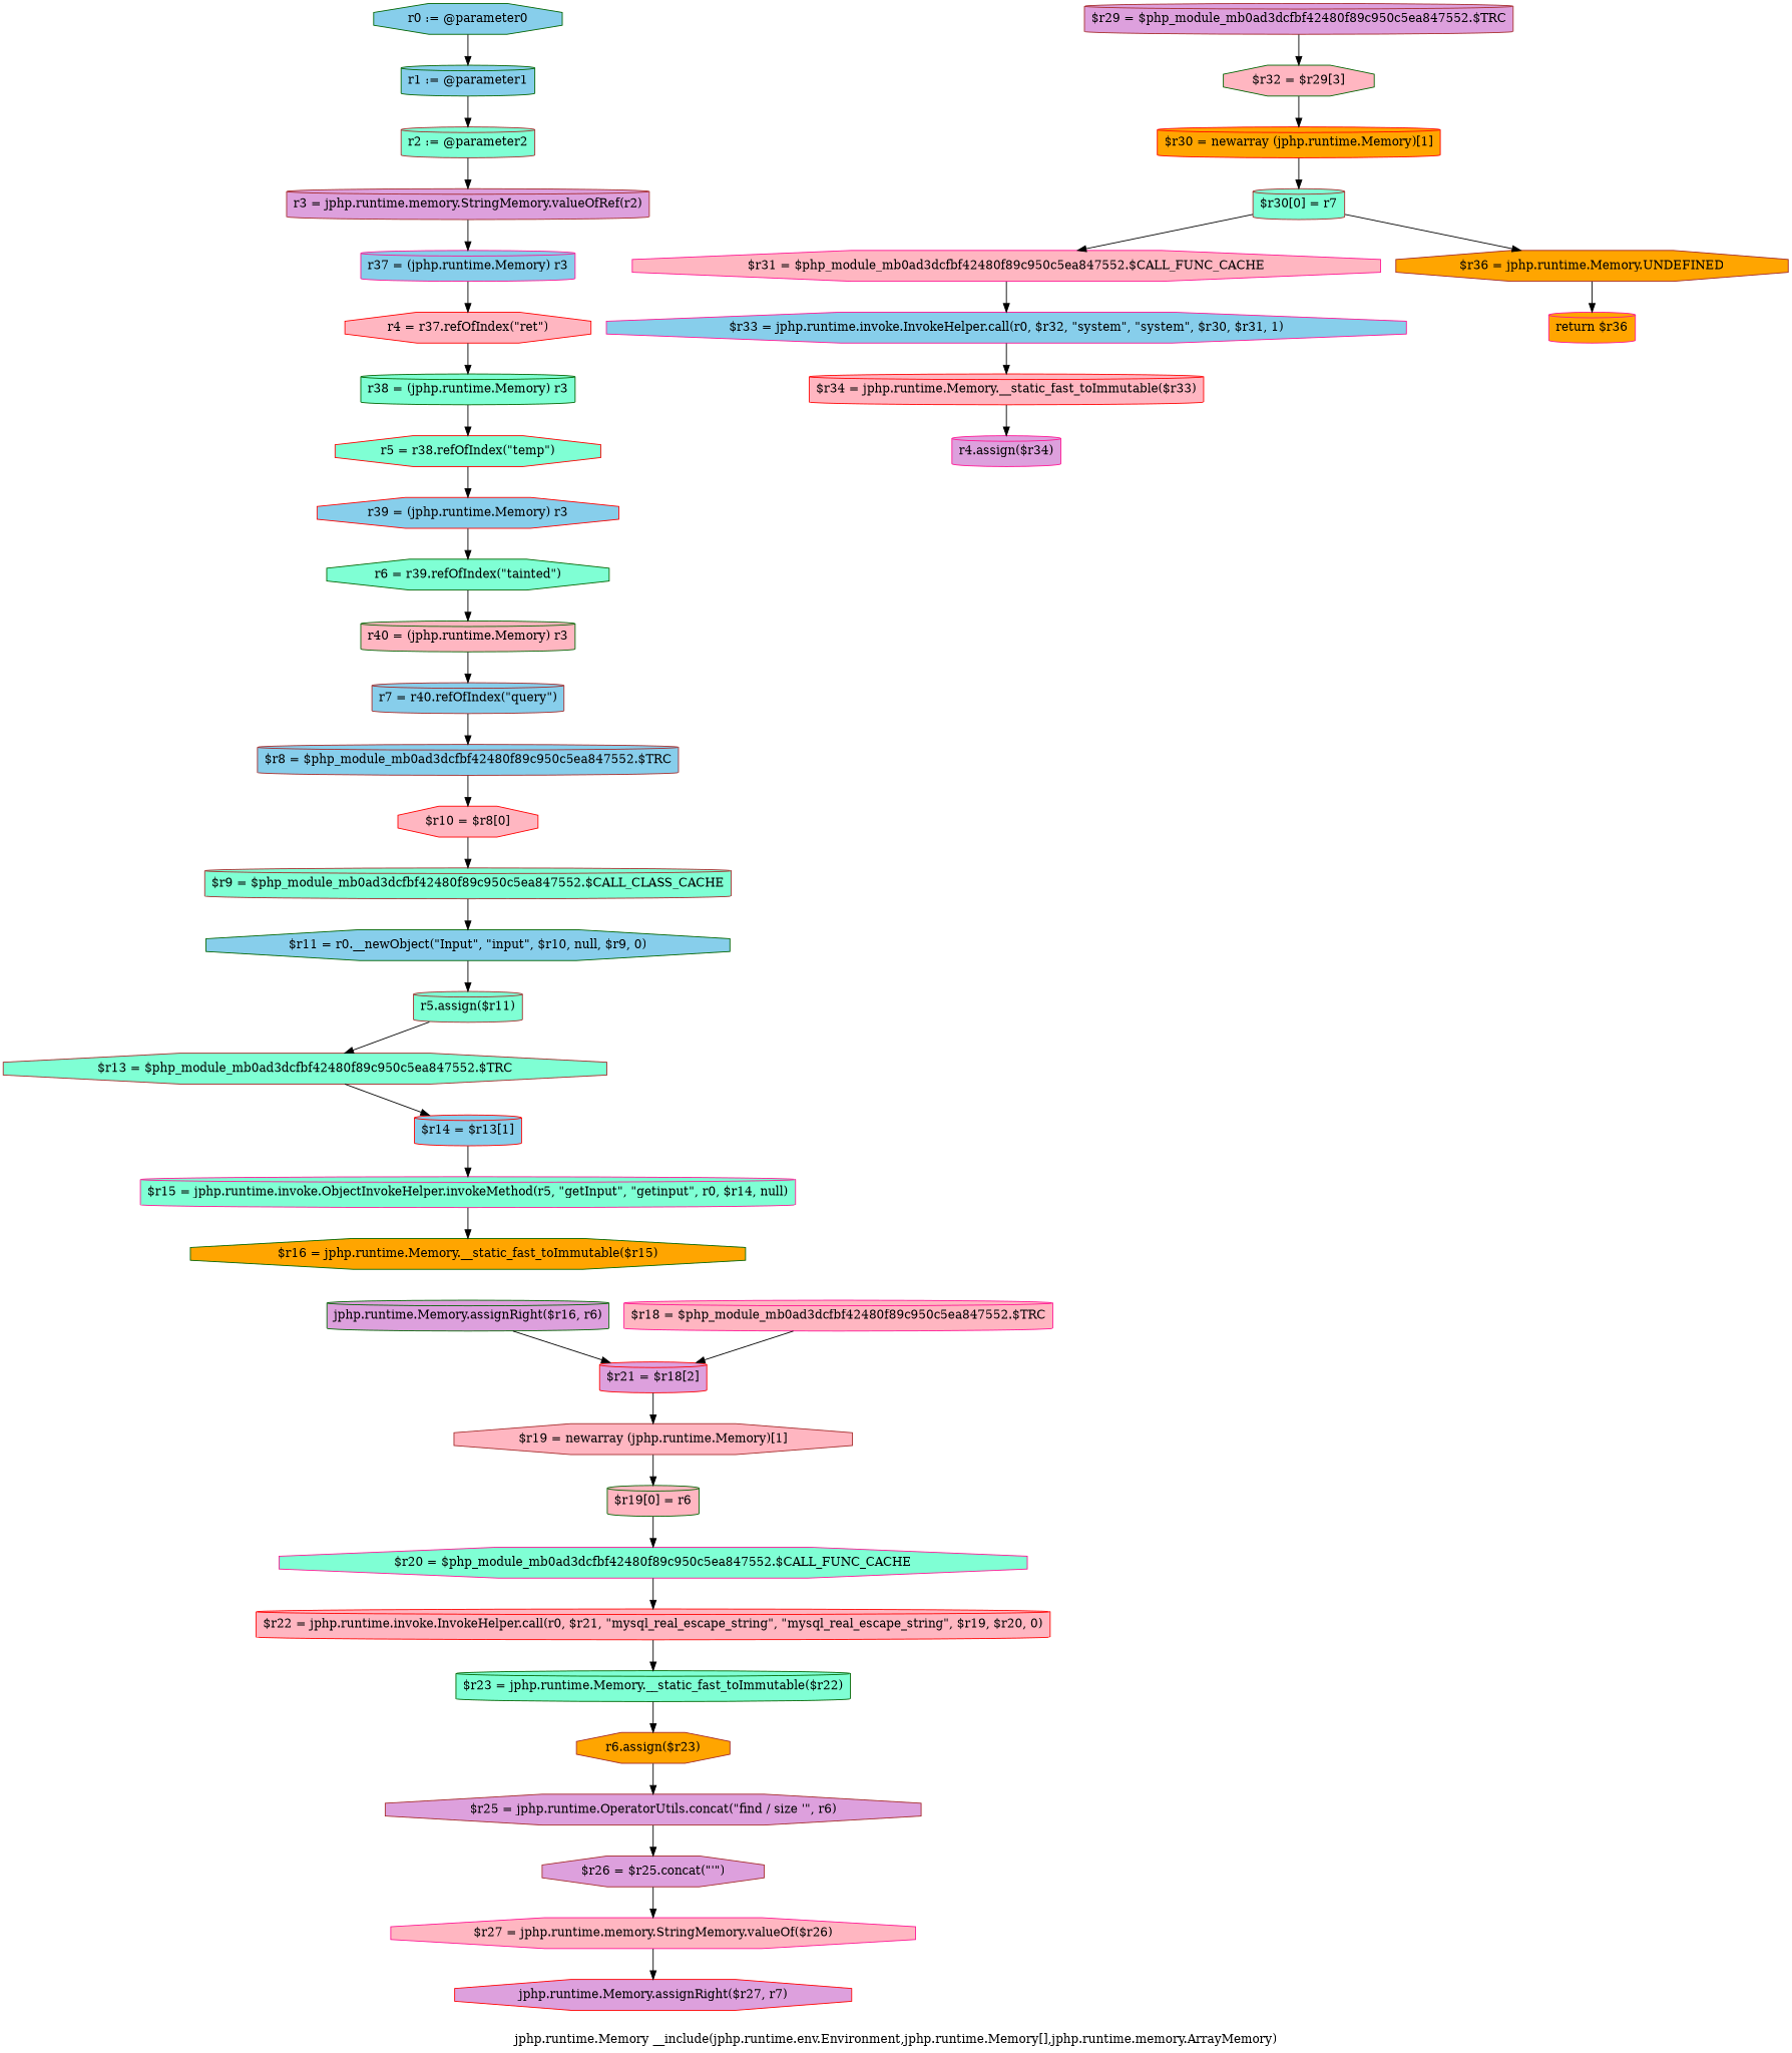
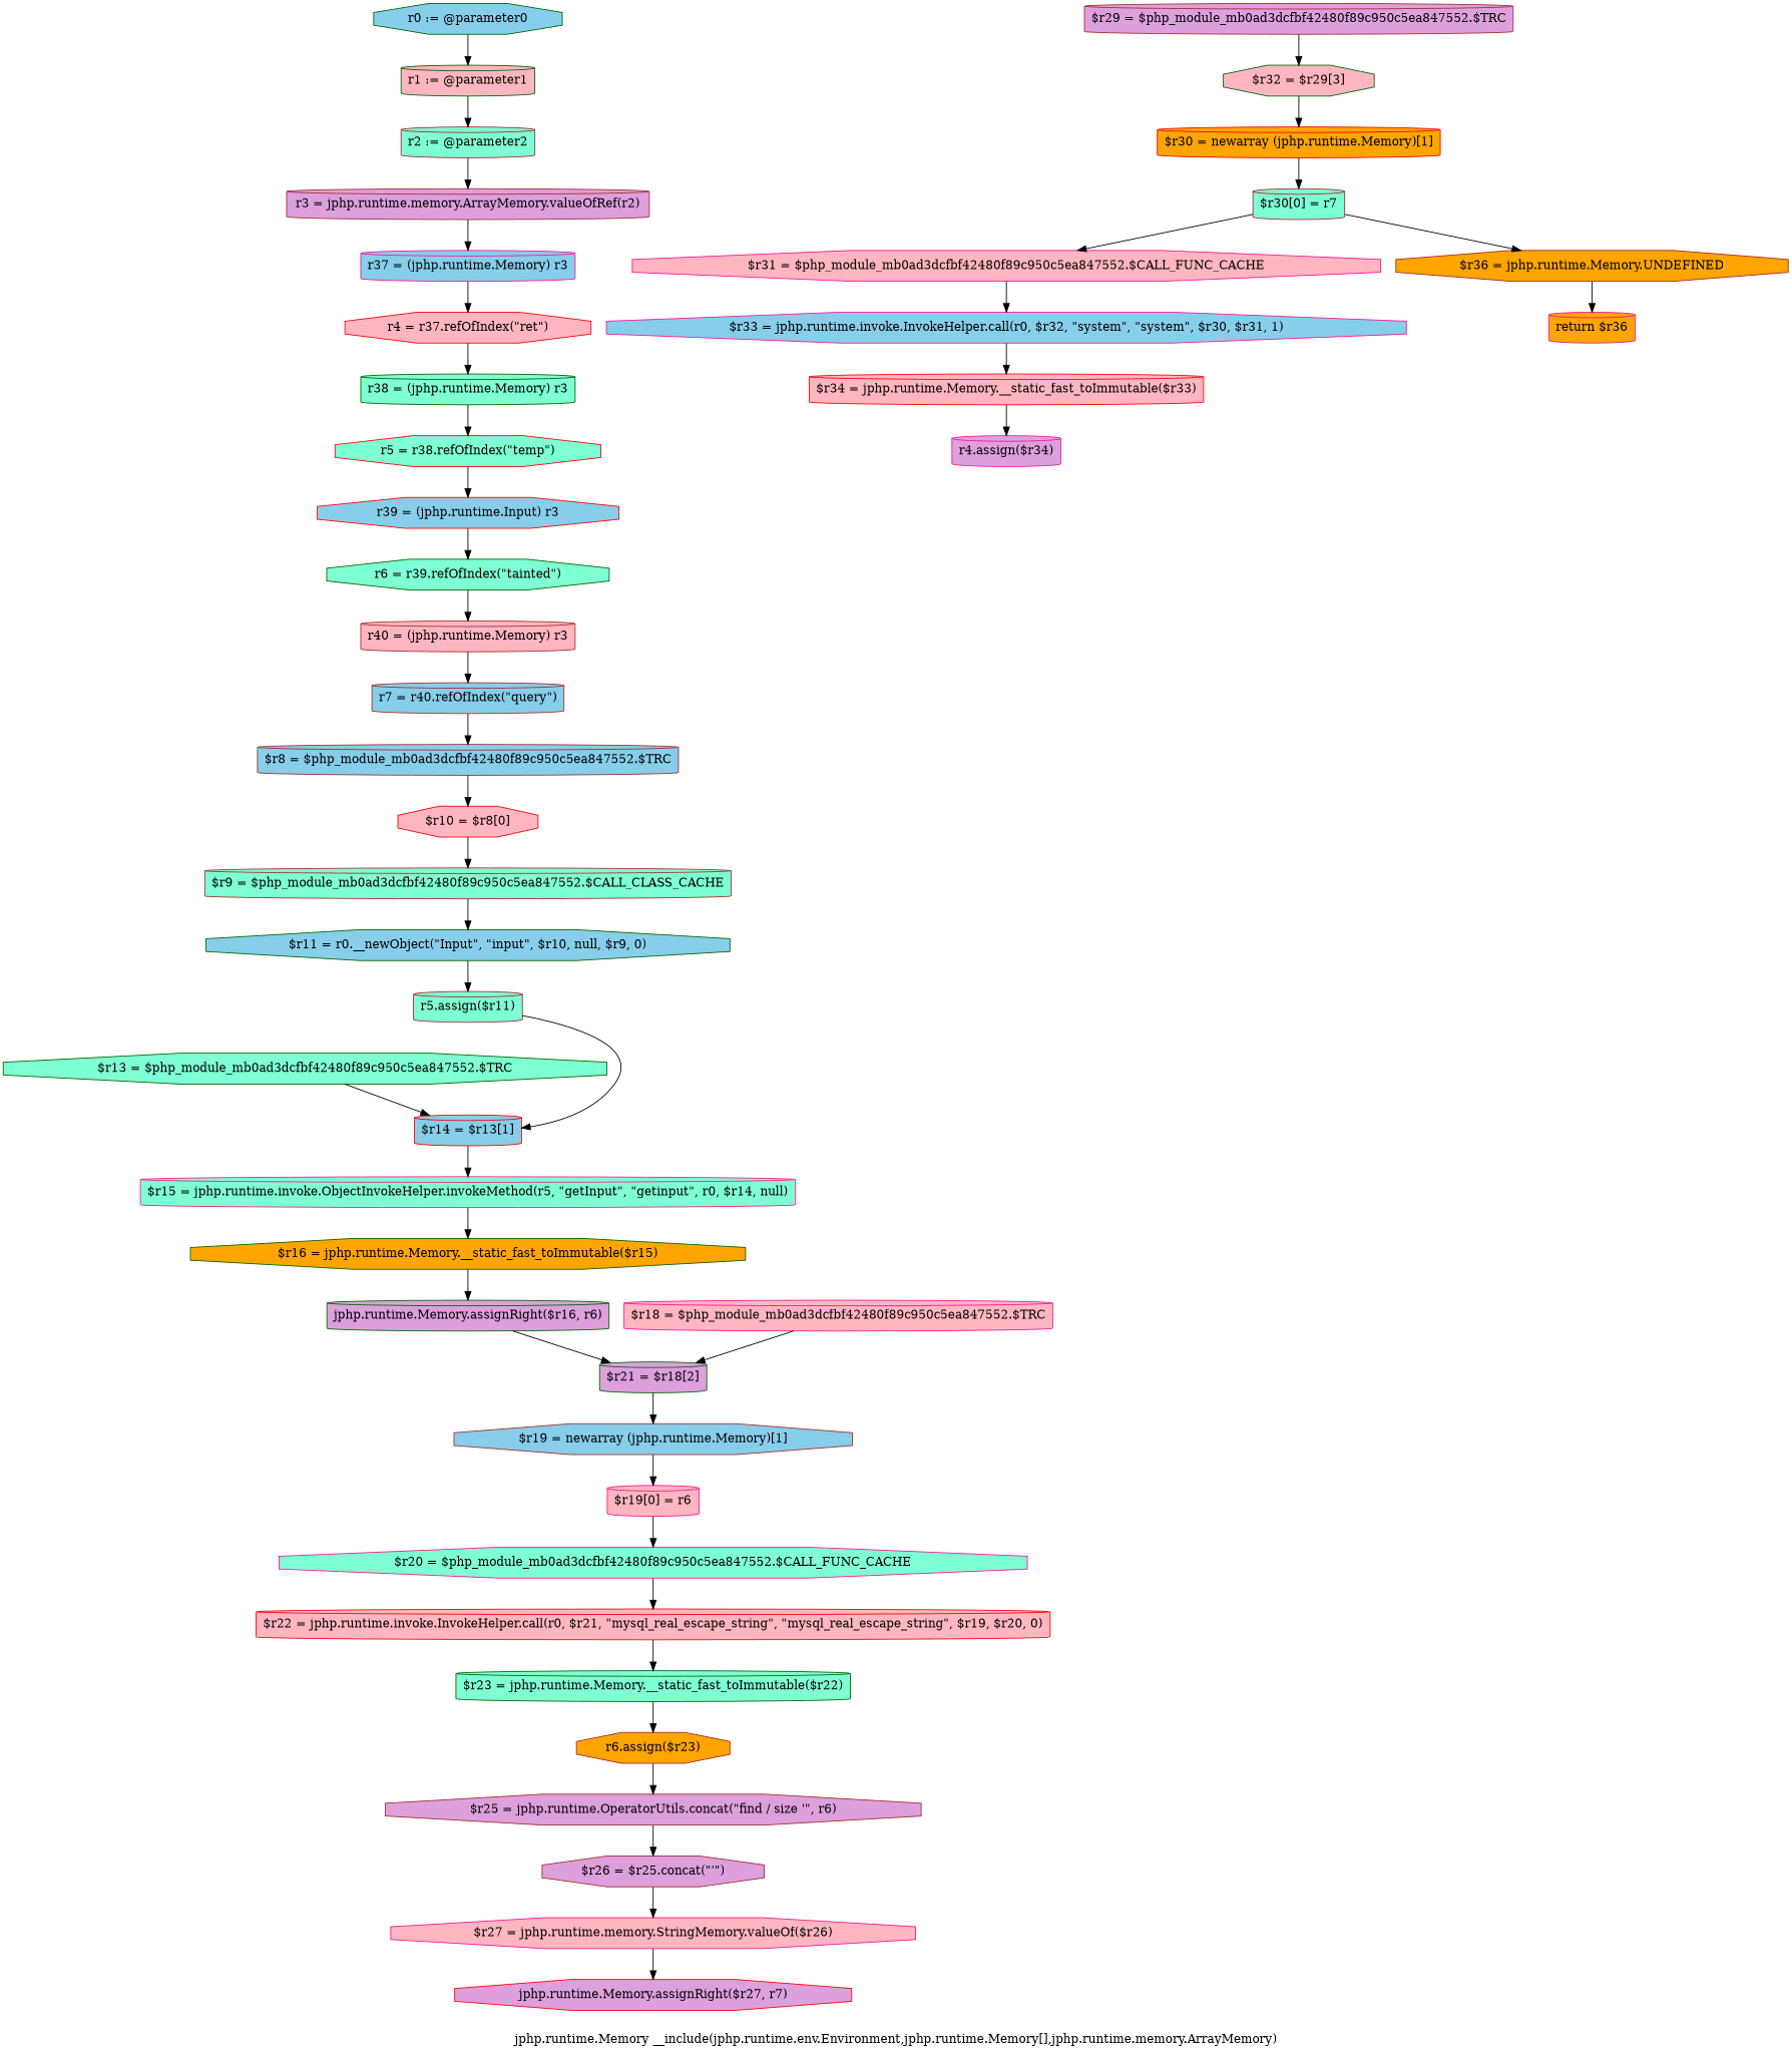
  digraph {
    label="jphp.runtime.Memory __include(jphp.runtime.env.Environment,jphp.runtime.Memory[],jphp.runtime.memory.ArrayMemory)"
    node [color=brown fillcolor=aquamarine shape=cylinder style=filled]
    n1 [color=darkgreen fillcolor=skyblue label="r0 := @parameter0" shape=octagon]
-   n2 [color=darkgreen fillcolor=skyblue label="r1 := @parameter1"]
+   n2 [color=darkgreen fillcolor=lightpink label="r1 := @parameter1"]
    n3 [label="r2 := @parameter2"]
-   n4 [fillcolor=plum label="r3 = jphp.runtime.memory.StringMemory.valueOfRef(r2)"]
+   n4 [fillcolor=plum label="r3 = jphp.runtime.memory.ArrayMemory.valueOfRef(r2)"]
    n5 [color=deeppink fillcolor=skyblue label="r37 = (jphp.runtime.Memory) r3"]
    n6 [color=red fillcolor=lightpink label="r4 = r37.refOfIndex(\"ret\")" shape=octagon]
    n7 [color=darkgreen label="r38 = (jphp.runtime.Memory) r3"]
    n8 [color=red label="r5 = r38.refOfIndex(\"temp\")" shape=octagon]
-   n9 [color=red fillcolor=skyblue label="r39 = (jphp.runtime.Memory) r3" shape=octagon]
+   n9 [color=red fillcolor=skyblue label="r39 = (jphp.runtime.Input) r3" shape=octagon]
    n10 [color=darkgreen label="r6 = r39.refOfIndex(\"tainted\")" shape=octagon]
-   n11 [color=darkgreen fillcolor=lightpink label="r40 = (jphp.runtime.Memory) r3"]
+   n11 [fillcolor=lightpink label="r40 = (jphp.runtime.Memory) r3"]
    n12 [fillcolor=skyblue label="r7 = r40.refOfIndex(\"query\")"]
    n13 [fillcolor=skyblue label="$r8 = $php_module_mb0ad3dcfbf42480f89c950c5ea847552.$TRC"]
    n14 [color=red fillcolor=lightpink label="$r10 = $r8[0]" shape=octagon]
    n15 [label="$r9 = $php_module_mb0ad3dcfbf42480f89c950c5ea847552.$CALL_CLASS_CACHE"]
    n16 [color=darkgreen fillcolor=skyblue label="$r11 = r0.__newObject(\"Input\", \"input\", $r10, null, $r9, 0)" shape=octagon]
    n17 [label="r5.assign($r11)"]
-   n18 [label="$r13 = $php_module_mb0ad3dcfbf42480f89c950c5ea847552.$TRC" shape=octagon]
+   n18 [color=darkgreen label="$r13 = $php_module_mb0ad3dcfbf42480f89c950c5ea847552.$TRC" shape=octagon]
    n19 [color=red fillcolor=skyblue label="$r14 = $r13[1]"]
    n20 [color=deeppink label="$r15 = jphp.runtime.invoke.ObjectInvokeHelper.invokeMethod(r5, \"getInput\", \"getinput\", r0, $r14, null)"]
    n21 [color=darkgreen fillcolor=orange label="$r16 = jphp.runtime.Memory.__static_fast_toImmutable($r15)" shape=octagon]
    n22 [color=darkgreen fillcolor=plum label="jphp.runtime.Memory.assignRight($r16, r6)"]
-   n23 [color=red fillcolor=plum label="$r21 = $r18[2]"]
+   n23 [color=darkgreen fillcolor=plum label="$r21 = $r18[2]"]
    n24 [color=deeppink fillcolor=lightpink label="$r18 = $php_module_mb0ad3dcfbf42480f89c950c5ea847552.$TRC"]
-   n25 [fillcolor=lightpink label="$r19 = newarray (jphp.runtime.Memory)[1]" shape=octagon]
-   n26 [color=darkgreen fillcolor=lightpink label="$r19[0] = r6"]
+   n25 [fillcolor=skyblue label="$r19 = newarray (jphp.runtime.Memory)[1]" shape=octagon]
+   n26 [color=deeppink fillcolor=lightpink label="$r19[0] = r6"]
    n27 [color=deeppink label="$r20 = $php_module_mb0ad3dcfbf42480f89c950c5ea847552.$CALL_FUNC_CACHE" shape=octagon]
    n28 [color=red fillcolor=lightpink label="$r22 = jphp.runtime.invoke.InvokeHelper.call(r0, $r21, \"mysql_real_escape_string\", \"mysql_real_escape_string\", $r19, $r20, 0)"]
    n29 [color=darkgreen label="$r23 = jphp.runtime.Memory.__static_fast_toImmutable($r22)"]
    n30 [fillcolor=orange label="r6.assign($r23)" shape=octagon]
    n31 [fillcolor=plum label="$r25 = jphp.runtime.OperatorUtils.concat(\"find / size \'\", r6)" shape=octagon]
    n32 [fillcolor=plum label="$r26 = $r25.concat(\"\'\")" shape=octagon]
    n33 [color=deeppink fillcolor=lightpink label="$r27 = jphp.runtime.memory.StringMemory.valueOf($r26)" shape=octagon]
    n34 [color=red fillcolor=plum label="jphp.runtime.Memory.assignRight($r27, r7)" shape=octagon]
    n35 [fillcolor=plum label="$r29 = $php_module_mb0ad3dcfbf42480f89c950c5ea847552.$TRC"]
    n36 [color=darkgreen fillcolor=lightpink label="$r32 = $r29[3]" shape=octagon]
    n37 [color=red fillcolor=orange label="$r30 = newarray (jphp.runtime.Memory)[1]"]
    n38 [label="$r30[0] = r7"]
    n39 [color=deeppink fillcolor=lightpink label="$r31 = $php_module_mb0ad3dcfbf42480f89c950c5ea847552.$CALL_FUNC_CACHE" shape=octagon]
    n40 [fillcolor=orange label="$r36 = jphp.runtime.Memory.UNDEFINED" shape=octagon]
    n41 [color=deeppink fillcolor=skyblue label="$r33 = jphp.runtime.invoke.InvokeHelper.call(r0, $r32, \"system\", \"system\", $r30, $r31, 1)" shape=octagon]
    n42 [color=red fillcolor=lightpink label="$r34 = jphp.runtime.Memory.__static_fast_toImmutable($r33)"]
    n43 [color=deeppink fillcolor=plum label="r4.assign($r34)"]
    n44 [color=deeppink fillcolor=orange label="return $r36"]
    n1 -> n2
    n2 -> n3
    n3 -> n4
    n4 -> n5
    n5 -> n6
    n6 -> n7
    n7 -> n8
    n8 -> n9
    n9 -> n10
    n10 -> n11
    n11 -> n12
    n12 -> n13
    n13 -> n14
    n14 -> n15
    n15 -> n16
    n16 -> n17
-   n17 -> n18
+   n17 -> n19
    n18 -> n19
    n19 -> n20
    n20 -> n21
+   n21 -> n22
    n22 -> n23
    n23 -> n25
    n24 -> n23
    n25 -> n26
    n26 -> n27
    n27 -> n28
    n28 -> n29
    n29 -> n30
    n30 -> n31
    n31 -> n32
    n32 -> n33
    n33 -> n34
    n35 -> n36
    n36 -> n37
    n37 -> n38
    n38 -> n39
    n38 -> n40
    n39 -> n41
    n40 -> n44
    n41 -> n42
    n42 -> n43
  }
